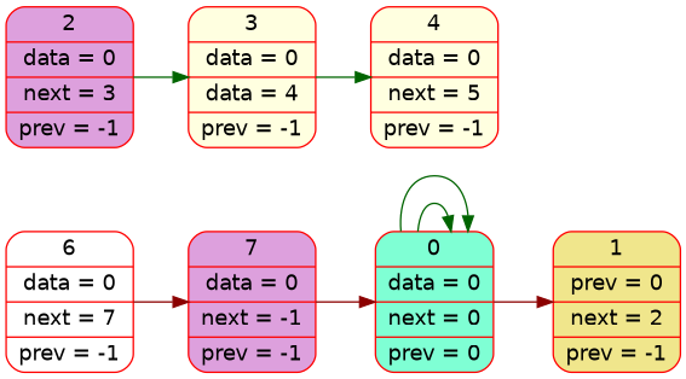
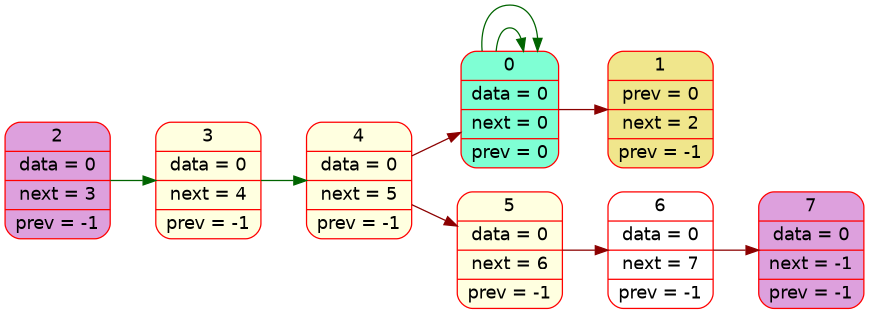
  digraph {
    fontname="DejaVu Sans"
    rankdir=LR
    node [color=red fillcolor=lightyellow fontname="DejaVu Sans" fontsize=14 shape=Mrecord style=filled]
    edge [color=darkred fontname="DejaVu Sans" fontsize=12 penwidth=1 weight=1000]
    n1 [fillcolor=aquamarine label="0 | data = 0 | next = 0 | prev = 0"]
    n2 [fillcolor=khaki label="1 | prev = 0 | next = 2 | prev = -1"]
    n3 [fillcolor=plum label="2 | data = 0 | next = 3 | prev = -1"]
-   n4 [label="3 | data = 0 | data = 4 | prev = -1"]
+   n4 [label="3 | data = 0 | next = 4 | prev = -1"]
    n5 [label="4 | data = 0 | next = 5 | prev = -1"]
+   n6 [label="5 | data = 0 | next = 6 | prev = -1"]
    n7 [fillcolor=white label="6 | data = 0 | next = 7 | prev = -1"]
    n8 [fillcolor=plum label="7 | data = 0 | next = -1 | prev = -1"]
    n1 -> n1 [color=darkgreen]
    n1 -> n1 [color=darkgreen]
    n1 -> n2
    n3 -> n4 [color=darkgreen]
    n4 -> n5 [color=darkgreen]
+   n5 -> n6
+   n6 -> n7
    n7 -> n8
-   n8 -> n1
+   n5 -> n1
  }
